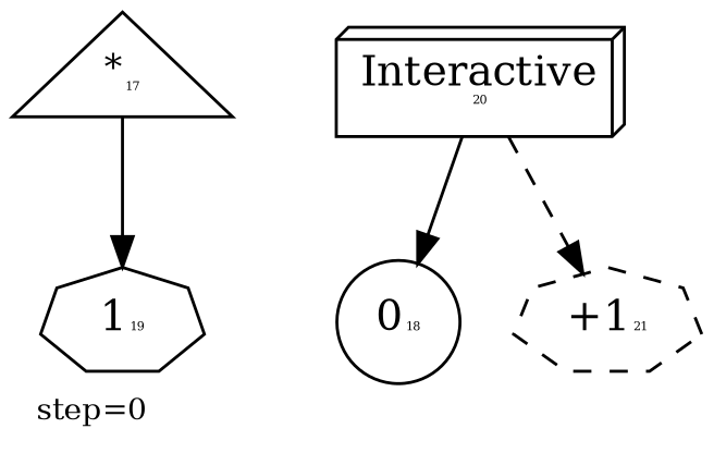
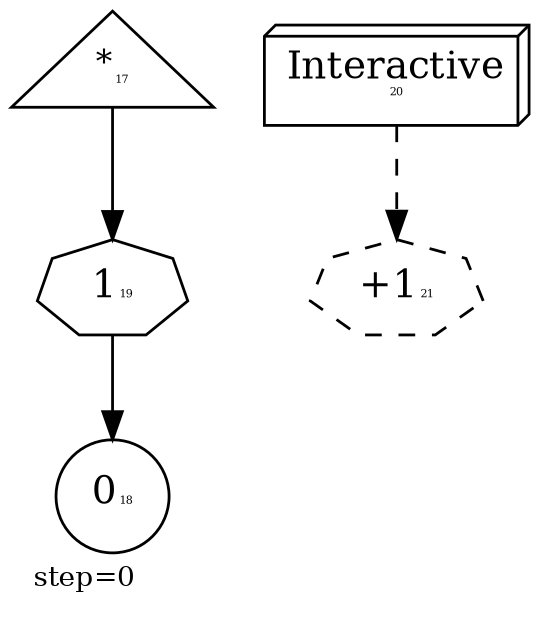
  digraph {
    fontsize=10
    label="step=0"
    labeljust=left
    labelloc=bottom
    node [color=black labelfontcolor=black peripheries=1 shape=septagon]
    edge [color=black]
    n1 [label=<<SUP>*</SUP><FONT POINT-SIZE='4'>17</FONT>> shape=triangle]
    n2 [label=<1<FONT POINT-SIZE='4'>19</FONT>> labelfontcolor=""]
    n3 [label=<0<FONT POINT-SIZE='4'>18</FONT>> shape=circle]
    n4 [label=<Interactive<BR /><FONT POINT-SIZE='4'>20</FONT>> shape=box3d]
    n5 [label=<+1<FONT POINT-SIZE='4'>21</FONT>> style=dashed labelfontcolor=""]
    n1 -> n2
-   n4 -> n3
+   n2 -> n3
    n4 -> n5 [style=dashed]
  }
